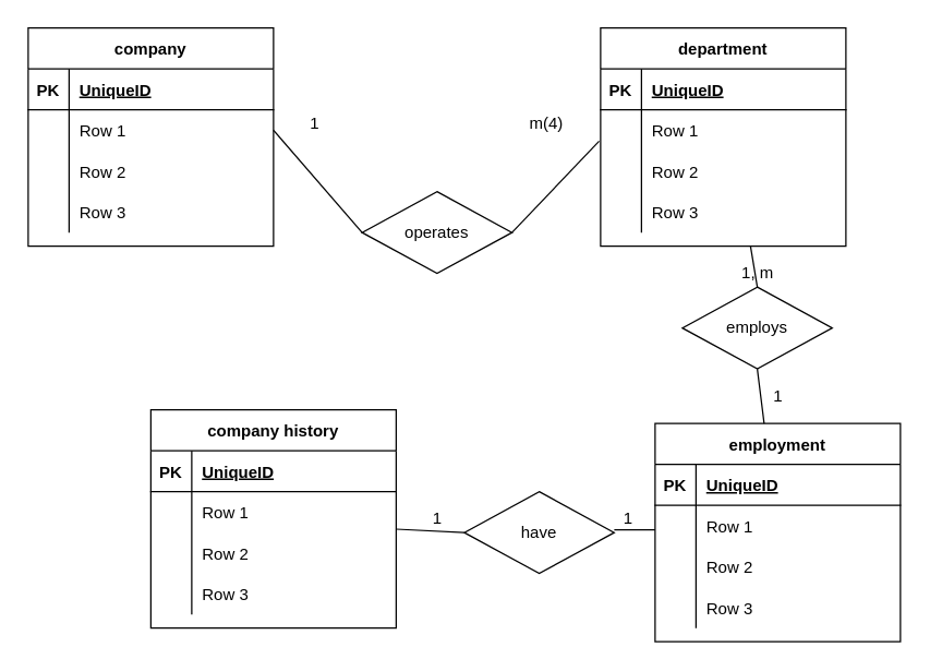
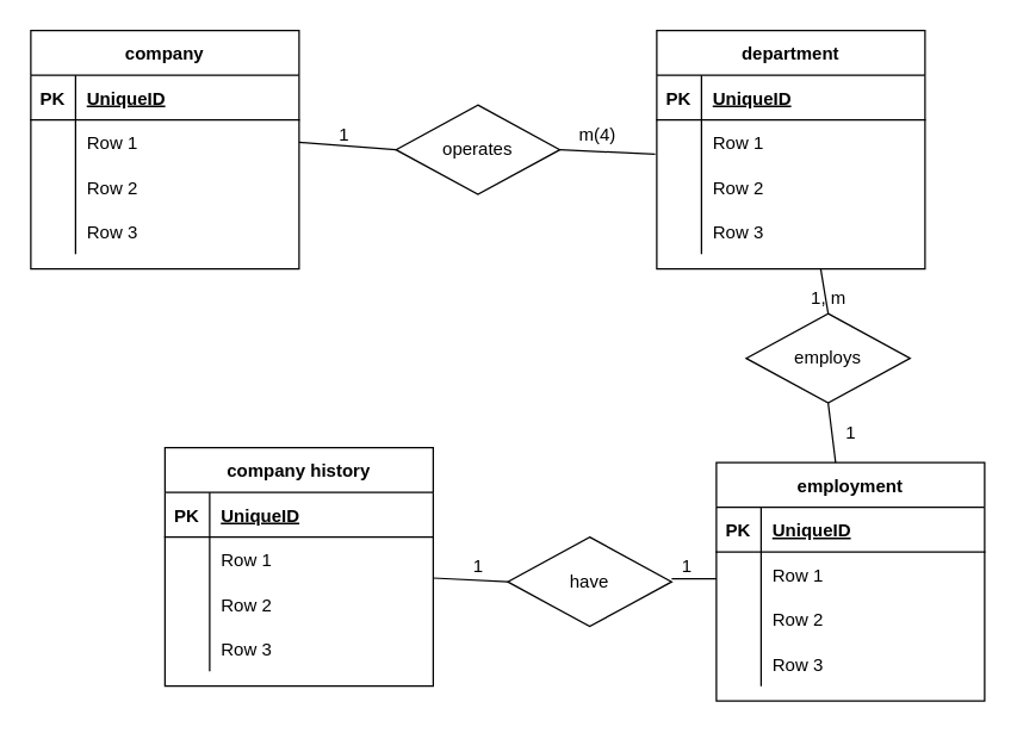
  <mxCell id="0" />
  <mxCell id="1" parent="0" />
  <mxCell id="2" value="company" style="shape=table;startSize=30;container=1;collapsible=1;childLayout=tableLayout;fixedRows=1;rowLines=0;fontStyle=1;align=center;resizeLast=1;" parent="1" vertex="1"><mxGeometry x="20" y="20" width="180" height="160" as="geometry" /></mxCell>
  <mxCell id="3" value="" style="shape=partialRectangle;collapsible=0;dropTarget=0;pointerEvents=0;fillColor=none;top=0;left=0;bottom=1;right=0;points=[[0,0.5],[1,0.5]];portConstraint=eastwest;" parent="2" vertex="1"><mxGeometry y="30" width="180" height="30" as="geometry" /></mxCell>
  <mxCell id="4" value="PK" style="shape=partialRectangle;connectable=0;fillColor=none;top=0;left=0;bottom=0;right=0;fontStyle=1;overflow=hidden;" parent="3" vertex="1"><mxGeometry width="30" height="30" as="geometry" /></mxCell>
  <mxCell id="5" value="UniqueID" style="shape=partialRectangle;connectable=0;fillColor=none;top=0;left=0;bottom=0;right=0;align=left;spacingLeft=6;fontStyle=5;overflow=hidden;" parent="3" vertex="1"><mxGeometry x="30" width="150" height="30" as="geometry" /></mxCell>
  <mxCell id="6" value="" style="shape=partialRectangle;collapsible=0;dropTarget=0;pointerEvents=0;fillColor=none;top=0;left=0;bottom=0;right=0;points=[[0,0.5],[1,0.5]];portConstraint=eastwest;" parent="2" vertex="1"><mxGeometry y="60" width="180" height="30" as="geometry" /></mxCell>
  <mxCell id="7" value="" style="shape=partialRectangle;connectable=0;fillColor=none;top=0;left=0;bottom=0;right=0;editable=1;overflow=hidden;" parent="6" vertex="1"><mxGeometry width="30" height="30" as="geometry" /></mxCell>
  <mxCell id="8" value="Row 1" style="shape=partialRectangle;connectable=0;fillColor=none;top=0;left=0;bottom=0;right=0;align=left;spacingLeft=6;overflow=hidden;" parent="6" vertex="1"><mxGeometry x="30" width="150" height="30" as="geometry" /></mxCell>
  <mxCell id="9" value="" style="shape=partialRectangle;collapsible=0;dropTarget=0;pointerEvents=0;fillColor=none;top=0;left=0;bottom=0;right=0;points=[[0,0.5],[1,0.5]];portConstraint=eastwest;" parent="2" vertex="1"><mxGeometry y="90" width="180" height="30" as="geometry" /></mxCell>
  <mxCell id="10" value="" style="shape=partialRectangle;connectable=0;fillColor=none;top=0;left=0;bottom=0;right=0;editable=1;overflow=hidden;" parent="9" vertex="1"><mxGeometry width="30" height="30" as="geometry" /></mxCell>
  <mxCell id="11" value="Row 2" style="shape=partialRectangle;connectable=0;fillColor=none;top=0;left=0;bottom=0;right=0;align=left;spacingLeft=6;overflow=hidden;" parent="9" vertex="1"><mxGeometry x="30" width="150" height="30" as="geometry" /></mxCell>
  <mxCell id="12" value="" style="shape=partialRectangle;collapsible=0;dropTarget=0;pointerEvents=0;fillColor=none;top=0;left=0;bottom=0;right=0;points=[[0,0.5],[1,0.5]];portConstraint=eastwest;" parent="2" vertex="1"><mxGeometry y="120" width="180" height="30" as="geometry" /></mxCell>
  <mxCell id="13" value="" style="shape=partialRectangle;connectable=0;fillColor=none;top=0;left=0;bottom=0;right=0;editable=1;overflow=hidden;" parent="12" vertex="1"><mxGeometry width="30" height="30" as="geometry" /></mxCell>
  <mxCell id="14" value="Row 3" style="shape=partialRectangle;connectable=0;fillColor=none;top=0;left=0;bottom=0;right=0;align=left;spacingLeft=6;overflow=hidden;" parent="12" vertex="1"><mxGeometry x="30" width="150" height="30" as="geometry" /></mxCell>
  <mxCell id="15" value="department" style="shape=table;startSize=30;container=1;collapsible=1;childLayout=tableLayout;fixedRows=1;rowLines=0;fontStyle=1;align=center;resizeLast=1;" parent="1" vertex="1"><mxGeometry x="440" y="20" width="180" height="160" as="geometry" /></mxCell>
  <mxCell id="16" value="" style="shape=partialRectangle;collapsible=0;dropTarget=0;pointerEvents=0;fillColor=none;top=0;left=0;bottom=1;right=0;points=[[0,0.5],[1,0.5]];portConstraint=eastwest;" parent="15" vertex="1"><mxGeometry y="30" width="180" height="30" as="geometry" /></mxCell>
  <mxCell id="17" value="PK" style="shape=partialRectangle;connectable=0;fillColor=none;top=0;left=0;bottom=0;right=0;fontStyle=1;overflow=hidden;" parent="16" vertex="1"><mxGeometry width="30" height="30" as="geometry" /></mxCell>
  <mxCell id="18" value="UniqueID" style="shape=partialRectangle;connectable=0;fillColor=none;top=0;left=0;bottom=0;right=0;align=left;spacingLeft=6;fontStyle=5;overflow=hidden;" parent="16" vertex="1"><mxGeometry x="30" width="150" height="30" as="geometry" /></mxCell>
  <mxCell id="19" value="" style="shape=partialRectangle;collapsible=0;dropTarget=0;pointerEvents=0;fillColor=none;top=0;left=0;bottom=0;right=0;points=[[0,0.5],[1,0.5]];portConstraint=eastwest;" parent="15" vertex="1"><mxGeometry y="60" width="180" height="30" as="geometry" /></mxCell>
  <mxCell id="20" value="" style="shape=partialRectangle;connectable=0;fillColor=none;top=0;left=0;bottom=0;right=0;editable=1;overflow=hidden;" parent="19" vertex="1"><mxGeometry width="30" height="30" as="geometry" /></mxCell>
  <mxCell id="21" value="Row 1" style="shape=partialRectangle;connectable=0;fillColor=none;top=0;left=0;bottom=0;right=0;align=left;spacingLeft=6;overflow=hidden;" parent="19" vertex="1"><mxGeometry x="30" width="150" height="30" as="geometry" /></mxCell>
  <mxCell id="22" value="" style="shape=partialRectangle;collapsible=0;dropTarget=0;pointerEvents=0;fillColor=none;top=0;left=0;bottom=0;right=0;points=[[0,0.5],[1,0.5]];portConstraint=eastwest;" parent="15" vertex="1"><mxGeometry y="90" width="180" height="30" as="geometry" /></mxCell>
  <mxCell id="23" value="" style="shape=partialRectangle;connectable=0;fillColor=none;top=0;left=0;bottom=0;right=0;editable=1;overflow=hidden;" parent="22" vertex="1"><mxGeometry width="30" height="30" as="geometry" /></mxCell>
  <mxCell id="24" value="Row 2" style="shape=partialRectangle;connectable=0;fillColor=none;top=0;left=0;bottom=0;right=0;align=left;spacingLeft=6;overflow=hidden;" parent="22" vertex="1"><mxGeometry x="30" width="150" height="30" as="geometry" /></mxCell>
  <mxCell id="25" value="" style="shape=partialRectangle;collapsible=0;dropTarget=0;pointerEvents=0;fillColor=none;top=0;left=0;bottom=0;right=0;points=[[0,0.5],[1,0.5]];portConstraint=eastwest;" parent="15" vertex="1"><mxGeometry y="120" width="180" height="30" as="geometry" /></mxCell>
  <mxCell id="26" value="" style="shape=partialRectangle;connectable=0;fillColor=none;top=0;left=0;bottom=0;right=0;editable=1;overflow=hidden;" parent="25" vertex="1"><mxGeometry width="30" height="30" as="geometry" /></mxCell>
  <mxCell id="27" value="Row 3" style="shape=partialRectangle;connectable=0;fillColor=none;top=0;left=0;bottom=0;right=0;align=left;spacingLeft=6;overflow=hidden;" parent="25" vertex="1"><mxGeometry x="30" width="150" height="30" as="geometry" /></mxCell>
- <mxCell id="28" value="operates" style="shape=rhombus;perimeter=rhombusPerimeter;whiteSpace=wrap;html=1;align=center;" parent="1" vertex="1"><mxGeometry x="265" y="140" width="110" height="60" as="geometry" /></mxCell>
+ <mxCell id="28" value="operates" style="shape=rhombus;perimeter=rhombusPerimeter;whiteSpace=wrap;html=1;align=center;" parent="1" vertex="1"><mxGeometry x="265" y="70" width="110" height="60" as="geometry" /></mxCell>
  <mxCell id="29" value="" style="endArrow=none;html=1;exitX=1;exitY=0.5;exitDx=0;exitDy=0;entryX=0;entryY=0.5;entryDx=0;entryDy=0;" parent="1" source="6" target="28" edge="1"><mxGeometry width="50" height="50" relative="1" as="geometry"><mxPoint x="350" y="240" as="sourcePoint" /><mxPoint x="400" y="190" as="targetPoint" /><Array as="points" /></mxGeometry></mxCell>
  <mxCell id="30" value="" style="endArrow=none;html=1;entryX=0.5;entryY=0;entryDx=0;entryDy=0;" parent="1" target="47" edge="1"><mxGeometry width="50" height="50" relative="1" as="geometry"><mxPoint x="550" y="180" as="sourcePoint" /><mxPoint x="575" y="195" as="targetPoint" /><Array as="points" /></mxGeometry></mxCell>
  <mxCell id="31" value="" style="endArrow=none;html=1;exitX=1;exitY=0.5;exitDx=0;exitDy=0;entryX=-0.006;entryY=0.767;entryDx=0;entryDy=0;entryPerimeter=0;" parent="1" source="28" target="19" edge="1"><mxGeometry width="50" height="50" relative="1" as="geometry"><mxPoint x="230" y="125" as="sourcePoint" /><mxPoint x="295" y="130" as="targetPoint" /><Array as="points" /></mxGeometry></mxCell>
  <mxCell id="32" value="1" style="text;html=1;align=center;verticalAlign=middle;resizable=0;points=[];autosize=1;" parent="1" vertex="1"><mxGeometry x="220" y="80" width="20" height="20" as="geometry" /></mxCell>
  <mxCell id="33" value="m(4)" style="text;html=1;align=center;verticalAlign=middle;resizable=0;points=[];autosize=1;" parent="1" vertex="1"><mxGeometry x="380" y="80" width="40" height="20" as="geometry" /></mxCell>
  <mxCell id="34" value="employment" style="shape=table;startSize=30;container=1;collapsible=1;childLayout=tableLayout;fixedRows=1;rowLines=0;fontStyle=1;align=center;resizeLast=1;" parent="1" vertex="1"><mxGeometry x="480" y="310" width="180" height="160" as="geometry" /></mxCell>
  <mxCell id="35" value="" style="shape=partialRectangle;collapsible=0;dropTarget=0;pointerEvents=0;fillColor=none;top=0;left=0;bottom=1;right=0;points=[[0,0.5],[1,0.5]];portConstraint=eastwest;" parent="34" vertex="1"><mxGeometry y="30" width="180" height="30" as="geometry" /></mxCell>
  <mxCell id="36" value="PK" style="shape=partialRectangle;connectable=0;fillColor=none;top=0;left=0;bottom=0;right=0;fontStyle=1;overflow=hidden;" parent="35" vertex="1"><mxGeometry width="30" height="30" as="geometry" /></mxCell>
  <mxCell id="37" value="UniqueID" style="shape=partialRectangle;connectable=0;fillColor=none;top=0;left=0;bottom=0;right=0;align=left;spacingLeft=6;fontStyle=5;overflow=hidden;" parent="35" vertex="1"><mxGeometry x="30" width="150" height="30" as="geometry" /></mxCell>
  <mxCell id="38" value="" style="shape=partialRectangle;collapsible=0;dropTarget=0;pointerEvents=0;fillColor=none;top=0;left=0;bottom=0;right=0;points=[[0,0.5],[1,0.5]];portConstraint=eastwest;" parent="34" vertex="1"><mxGeometry y="60" width="180" height="30" as="geometry" /></mxCell>
  <mxCell id="39" value="" style="shape=partialRectangle;connectable=0;fillColor=none;top=0;left=0;bottom=0;right=0;editable=1;overflow=hidden;" parent="38" vertex="1"><mxGeometry width="30" height="30" as="geometry" /></mxCell>
  <mxCell id="40" value="Row 1" style="shape=partialRectangle;connectable=0;fillColor=none;top=0;left=0;bottom=0;right=0;align=left;spacingLeft=6;overflow=hidden;" parent="38" vertex="1"><mxGeometry x="30" width="150" height="30" as="geometry" /></mxCell>
  <mxCell id="41" value="" style="shape=partialRectangle;collapsible=0;dropTarget=0;pointerEvents=0;fillColor=none;top=0;left=0;bottom=0;right=0;points=[[0,0.5],[1,0.5]];portConstraint=eastwest;" parent="34" vertex="1"><mxGeometry y="90" width="180" height="30" as="geometry" /></mxCell>
  <mxCell id="42" value="" style="shape=partialRectangle;connectable=0;fillColor=none;top=0;left=0;bottom=0;right=0;editable=1;overflow=hidden;" parent="41" vertex="1"><mxGeometry width="30" height="30" as="geometry" /></mxCell>
  <mxCell id="43" value="Row 2" style="shape=partialRectangle;connectable=0;fillColor=none;top=0;left=0;bottom=0;right=0;align=left;spacingLeft=6;overflow=hidden;" parent="41" vertex="1"><mxGeometry x="30" width="150" height="30" as="geometry" /></mxCell>
  <mxCell id="44" value="" style="shape=partialRectangle;collapsible=0;dropTarget=0;pointerEvents=0;fillColor=none;top=0;left=0;bottom=0;right=0;points=[[0,0.5],[1,0.5]];portConstraint=eastwest;" parent="34" vertex="1"><mxGeometry y="120" width="180" height="30" as="geometry" /></mxCell>
  <mxCell id="45" value="" style="shape=partialRectangle;connectable=0;fillColor=none;top=0;left=0;bottom=0;right=0;editable=1;overflow=hidden;" parent="44" vertex="1"><mxGeometry width="30" height="30" as="geometry" /></mxCell>
  <mxCell id="46" value="Row 3" style="shape=partialRectangle;connectable=0;fillColor=none;top=0;left=0;bottom=0;right=0;align=left;spacingLeft=6;overflow=hidden;" parent="44" vertex="1"><mxGeometry x="30" width="150" height="30" as="geometry" /></mxCell>
  <mxCell id="47" value="employs" style="shape=rhombus;perimeter=rhombusPerimeter;whiteSpace=wrap;html=1;align=center;" parent="1" vertex="1"><mxGeometry x="500" y="210" width="110" height="60" as="geometry" /></mxCell>
  <mxCell id="48" value="" style="endArrow=none;html=1;exitX=0.5;exitY=1;exitDx=0;exitDy=0;" parent="1" source="47" edge="1"><mxGeometry width="50" height="50" relative="1" as="geometry"><mxPoint x="557.5" y="280" as="sourcePoint" /><mxPoint x="560" y="310" as="targetPoint" /><Array as="points"><mxPoint x="557.5" y="290" /></Array></mxGeometry></mxCell>
  <mxCell id="49" value="1, m" style="text;html=1;align=center;verticalAlign=middle;resizable=0;points=[];autosize=1;" parent="1" vertex="1"><mxGeometry x="535" y="190" width="40" height="20" as="geometry" /></mxCell>
  <mxCell id="50" value="1" style="text;html=1;align=center;verticalAlign=middle;resizable=0;points=[];autosize=1;" parent="1" vertex="1"><mxGeometry x="560" y="280" width="20" height="20" as="geometry" /></mxCell>
  <mxCell id="51" value="company history" style="shape=table;startSize=30;container=1;collapsible=1;childLayout=tableLayout;fixedRows=1;rowLines=0;fontStyle=1;align=center;resizeLast=1;" parent="1" vertex="1"><mxGeometry x="110" y="300" width="180" height="160" as="geometry" /></mxCell>
  <mxCell id="52" value="" style="shape=partialRectangle;collapsible=0;dropTarget=0;pointerEvents=0;fillColor=none;top=0;left=0;bottom=1;right=0;points=[[0,0.5],[1,0.5]];portConstraint=eastwest;" parent="51" vertex="1"><mxGeometry y="30" width="180" height="30" as="geometry" /></mxCell>
  <mxCell id="53" value="PK" style="shape=partialRectangle;connectable=0;fillColor=none;top=0;left=0;bottom=0;right=0;fontStyle=1;overflow=hidden;" parent="52" vertex="1"><mxGeometry width="30" height="30" as="geometry" /></mxCell>
  <mxCell id="54" value="UniqueID" style="shape=partialRectangle;connectable=0;fillColor=none;top=0;left=0;bottom=0;right=0;align=left;spacingLeft=6;fontStyle=5;overflow=hidden;" parent="52" vertex="1"><mxGeometry x="30" width="150" height="30" as="geometry" /></mxCell>
  <mxCell id="55" value="" style="shape=partialRectangle;collapsible=0;dropTarget=0;pointerEvents=0;fillColor=none;top=0;left=0;bottom=0;right=0;points=[[0,0.5],[1,0.5]];portConstraint=eastwest;" parent="51" vertex="1"><mxGeometry y="60" width="180" height="30" as="geometry" /></mxCell>
  <mxCell id="56" value="" style="shape=partialRectangle;connectable=0;fillColor=none;top=0;left=0;bottom=0;right=0;editable=1;overflow=hidden;" parent="55" vertex="1"><mxGeometry width="30" height="30" as="geometry" /></mxCell>
  <mxCell id="57" value="Row 1" style="shape=partialRectangle;connectable=0;fillColor=none;top=0;left=0;bottom=0;right=0;align=left;spacingLeft=6;overflow=hidden;" parent="55" vertex="1"><mxGeometry x="30" width="150" height="30" as="geometry" /></mxCell>
  <mxCell id="58" value="" style="shape=partialRectangle;collapsible=0;dropTarget=0;pointerEvents=0;fillColor=none;top=0;left=0;bottom=0;right=0;points=[[0,0.5],[1,0.5]];portConstraint=eastwest;" parent="51" vertex="1"><mxGeometry y="90" width="180" height="30" as="geometry" /></mxCell>
  <mxCell id="59" value="" style="shape=partialRectangle;connectable=0;fillColor=none;top=0;left=0;bottom=0;right=0;editable=1;overflow=hidden;" parent="58" vertex="1"><mxGeometry width="30" height="30" as="geometry" /></mxCell>
  <mxCell id="60" value="Row 2" style="shape=partialRectangle;connectable=0;fillColor=none;top=0;left=0;bottom=0;right=0;align=left;spacingLeft=6;overflow=hidden;" parent="58" vertex="1"><mxGeometry x="30" width="150" height="30" as="geometry" /></mxCell>
  <mxCell id="61" value="" style="shape=partialRectangle;collapsible=0;dropTarget=0;pointerEvents=0;fillColor=none;top=0;left=0;bottom=0;right=0;points=[[0,0.5],[1,0.5]];portConstraint=eastwest;" parent="51" vertex="1"><mxGeometry y="120" width="180" height="30" as="geometry" /></mxCell>
  <mxCell id="62" value="" style="shape=partialRectangle;connectable=0;fillColor=none;top=0;left=0;bottom=0;right=0;editable=1;overflow=hidden;" parent="61" vertex="1"><mxGeometry width="30" height="30" as="geometry" /></mxCell>
  <mxCell id="63" value="Row 3" style="shape=partialRectangle;connectable=0;fillColor=none;top=0;left=0;bottom=0;right=0;align=left;spacingLeft=6;overflow=hidden;" parent="61" vertex="1"><mxGeometry x="30" width="150" height="30" as="geometry" /></mxCell>
  <mxCell id="64" value="have" style="shape=rhombus;perimeter=rhombusPerimeter;whiteSpace=wrap;html=1;align=center;" parent="1" vertex="1"><mxGeometry x="340" y="360" width="110" height="60" as="geometry" /></mxCell>
  <mxCell id="65" value="" style="endArrow=none;html=1;exitX=1;exitY=0.5;exitDx=0;exitDy=0;entryX=0;entryY=0.5;entryDx=0;entryDy=0;" parent="1" target="64" edge="1"><mxGeometry width="50" height="50" relative="1" as="geometry"><mxPoint x="290" y="387.5" as="sourcePoint" /><mxPoint x="355" y="392.5" as="targetPoint" /><Array as="points" /></mxGeometry></mxCell>
  <mxCell id="66" value="" style="endArrow=none;html=1;" parent="1" edge="1"><mxGeometry width="50" height="50" relative="1" as="geometry"><mxPoint x="450" y="388" as="sourcePoint" /><mxPoint x="480" y="388" as="targetPoint" /><Array as="points" /></mxGeometry></mxCell>
  <mxCell id="67" value="1" style="text;html=1;align=center;verticalAlign=middle;resizable=0;points=[];autosize=1;" parent="1" vertex="1"><mxGeometry x="310" y="370" width="20" height="20" as="geometry" /></mxCell>
  <mxCell id="68" value="1" style="text;html=1;align=center;verticalAlign=middle;resizable=0;points=[];autosize=1;" parent="1" vertex="1"><mxGeometry x="450" y="370" width="20" height="20" as="geometry" /></mxCell>
